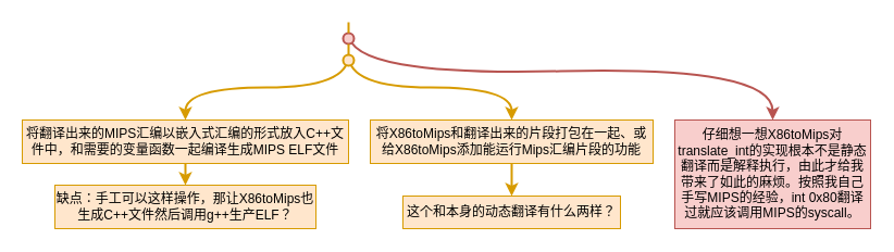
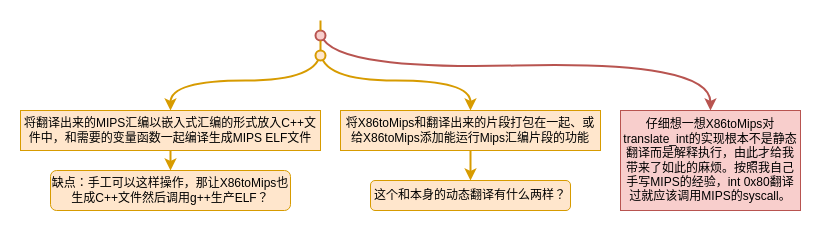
  <mxCell id="0" />
  <mxCell id="1" parent="0" />
  <mxCell id="2" value="" style="curved=1;endArrow=classic;html=1;strokeWidth=2;fillColor=#f8cecc;strokeColor=#b85450;" edge="1" parent="1" target="13"><mxGeometry width="50" height="50" relative="1" as="geometry"><mxPoint x="320" y="30" as="sourcePoint" /><mxPoint x="590" y="40" as="targetPoint" /><Array as="points"><mxPoint x="320" y="70" /><mxPoint x="710" y="60" /></Array></mxGeometry></mxCell>
  <mxCell id="3" value="" style="ellipse;whiteSpace=wrap;html=1;aspect=fixed;fillColor=#f8cecc;strokeColor=#b85450;strokeWidth=2;" vertex="1" parent="1"><mxGeometry x="315" y="30" width="10" height="10" as="geometry" /></mxCell>
  <mxCell id="4" value="" style="curved=1;endArrow=classic;html=1;fillColor=#ffe6cc;strokeColor=#d79b00;strokeWidth=2;" edge="1" parent="1" target="5"><mxGeometry width="50" height="50" relative="1" as="geometry"><mxPoint x="320" y="50" as="sourcePoint" /><mxPoint x="240" y="130" as="targetPoint" /><Array as="points"><mxPoint x="320" y="80" /><mxPoint x="170" y="80" /></Array></mxGeometry></mxCell>
  <mxCell id="5" value="将翻译出来的MIPS汇编以嵌入式汇编的形式放入C++文件中，和需要的变量函数一起编译生成MIPS ELF文件" style="rounded=0;whiteSpace=wrap;html=1;fillColor=#ffe6cc;strokeColor=#d79b00;" vertex="1" parent="1"><mxGeometry x="20" y="110" width="300" height="40" as="geometry" /></mxCell>
- <mxCell id="6" value="缺点：手工可以这样操作，那让X86toMips也生成C++文件然后调用g++生产ELF？" style="rounded=0;whiteSpace=wrap;html=1;fillColor=#ffe6cc;strokeColor=#d79b00;" vertex="1" parent="1"><mxGeometry x="50" y="170" width="240" height="40" as="geometry" /></mxCell>
+ <mxCell id="6" value="缺点：手工可以这样操作，那让X86toMips也生成C++文件然后调用g++生产ELF？" style="whiteSpace=wrap;html=1;fillColor=#ffe6cc;strokeColor=#d79b00;rounded=1;" vertex="1" parent="1"><mxGeometry x="50" y="170" width="240" height="40" as="geometry" /></mxCell>
  <mxCell id="7" value="" style="curved=1;endArrow=classic;html=1;fillColor=#ffe6cc;strokeColor=#d79b00;strokeWidth=2;" edge="1" parent="1" target="8"><mxGeometry width="50" height="50" relative="1" as="geometry"><mxPoint x="320" y="50" as="sourcePoint" /><mxPoint x="400" y="130" as="targetPoint" /><Array as="points"><mxPoint x="320" y="80" /><mxPoint x="470" y="80" /></Array></mxGeometry></mxCell>
  <mxCell id="8" value="将X86toMips和翻译出来的片段打包在一起、或给X86toMips添加能运行Mips汇编片段的功能" style="rounded=0;whiteSpace=wrap;html=1;fillColor=#ffe6cc;strokeColor=#d79b00;" vertex="1" parent="1"><mxGeometry x="340" y="110" width="260" height="40" as="geometry" /></mxCell>
- <mxCell id="9" value="这个和本身的动态翻译有什么两样？" style="rounded=0;whiteSpace=wrap;html=1;fillColor=#ffe6cc;strokeColor=#d79b00;" vertex="1" parent="1"><mxGeometry x="370" y="180" width="200" height="30" as="geometry" /></mxCell>
+ <mxCell id="9" value="这个和本身的动态翻译有什么两样？" style="whiteSpace=wrap;html=1;fillColor=#ffe6cc;strokeColor=#d79b00;rounded=1;" vertex="1" parent="1"><mxGeometry x="370" y="180" width="200" height="30" as="geometry" /></mxCell>
  <mxCell id="10" value="" style="endArrow=classic;html=1;strokeWidth=2;fillColor=#ffe6cc;strokeColor=#d79b00;" edge="1" parent="1" source="5" target="6"><mxGeometry width="50" height="50" relative="1" as="geometry"><mxPoint x="80" y="330" as="sourcePoint" /><mxPoint x="130" y="270" as="targetPoint" /></mxGeometry></mxCell>
  <mxCell id="11" value="" style="endArrow=classic;html=1;strokeWidth=2;fillColor=#ffe6cc;strokeColor=#d79b00;" edge="1" parent="1" source="8" target="9"><mxGeometry width="50" height="50" relative="1" as="geometry"><mxPoint x="370" y="370" as="sourcePoint" /><mxPoint x="420" y="320" as="targetPoint" /></mxGeometry></mxCell>
  <mxCell id="12" value="" style="endArrow=none;html=1;fillColor=#ffe6cc;strokeColor=#d79b00;strokeWidth=2;" edge="1" parent="1" source="3"><mxGeometry width="50" height="50" relative="1" as="geometry"><mxPoint x="320" y="50" as="sourcePoint" /><mxPoint x="320" y="20" as="targetPoint" /><Array as="points" /></mxGeometry></mxCell>
  <mxCell id="13" value="仔细想一想X86toMips对translate_int的实现根本不是静态翻译而是解释执行，由此才给我带来了如此的麻烦。按照我自己手写MIPS的经验，int 0x80翻译过就应该调用MIPS的syscall。" style="rounded=0;whiteSpace=wrap;html=1;fillColor=#f8cecc;strokeColor=#b85450;" vertex="1" parent="1"><mxGeometry x="620" y="110" width="180" height="100" as="geometry" /></mxCell>
  <mxCell id="14" value="" style="ellipse;whiteSpace=wrap;html=1;aspect=fixed;fillColor=#ffe6cc;strokeColor=#d79b00;strokeWidth=2;" vertex="1" parent="1"><mxGeometry x="315" y="50" width="10" height="10" as="geometry" /></mxCell>
  <mxCell id="15" value="" style="endArrow=none;html=1;fillColor=#ffe6cc;strokeColor=#d79b00;strokeWidth=2;" edge="1" parent="1" target="14"><mxGeometry width="50" height="50" relative="1" as="geometry"><mxPoint x="320" y="50" as="sourcePoint" /><mxPoint x="320" y="10" as="targetPoint" /></mxGeometry></mxCell>
  <mxCell id="16" value="" style="endArrow=none;html=1;fillColor=#ffe6cc;strokeColor=#d79b00;strokeWidth=2;" edge="1" parent="1" source="14" target="3"><mxGeometry width="50" height="50" relative="1" as="geometry"><mxPoint x="320" y="50" as="sourcePoint" /><mxPoint x="320" y="10" as="targetPoint" /></mxGeometry></mxCell>
